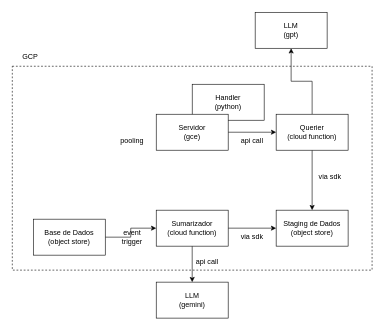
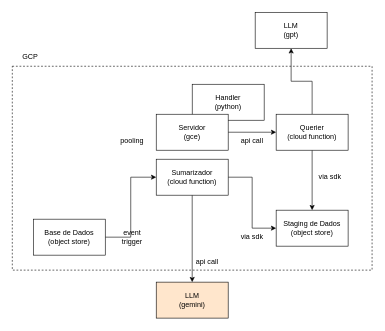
  <mxCell id="0" />
  <mxCell id="1" parent="0" />
  <mxCell id="2" value="" style="rounded=0;whiteSpace=wrap;html=1;fillColor=none;dashed=1;" parent="1" vertex="1"><mxGeometry x="20" y="110" width="600" height="340" as="geometry" /></mxCell>
  <mxCell id="3" style="edgeStyle=orthogonalEdgeStyle;rounded=0;orthogonalLoop=1;jettySize=auto;html=1;entryX=0;entryY=0.5;entryDx=0;entryDy=0;" parent="1" source="4" target="7" edge="1"><mxGeometry relative="1" as="geometry" /></mxCell>
  <mxCell id="4" value="Base de Dados&lt;div&gt;(object store)&lt;/div&gt;" style="rounded=0;whiteSpace=wrap;html=1;" parent="1" vertex="1"><mxGeometry x="55" y="365" width="120" height="60" as="geometry" /></mxCell>
  <mxCell id="5" style="edgeStyle=orthogonalEdgeStyle;rounded=0;orthogonalLoop=1;jettySize=auto;html=1;entryX=0.5;entryY=0;entryDx=0;entryDy=0;" parent="1" source="7" target="8" edge="1"><mxGeometry relative="1" as="geometry" /></mxCell>
  <mxCell id="6" style="edgeStyle=orthogonalEdgeStyle;rounded=0;orthogonalLoop=1;jettySize=auto;html=1;entryX=0;entryY=0.5;entryDx=0;entryDy=0;" parent="1" source="7" target="9" edge="1"><mxGeometry relative="1" as="geometry" /></mxCell>
- <mxCell id="7" value="Sumarizador&lt;div&gt;(cloud function)&lt;/div&gt;" style="rounded=0;whiteSpace=wrap;html=1;" parent="1" vertex="1"><mxGeometry x="260" y="350" width="120" height="60" as="geometry" /></mxCell>
- <mxCell id="8" value="LLM&lt;div&gt;(gemini)&lt;/div&gt;" style="rounded=0;whiteSpace=wrap;html=1;" parent="1" vertex="1"><mxGeometry x="260" y="470" width="120" height="60" as="geometry" /></mxCell>
+ <mxCell id="7" value="Sumarizador&lt;div&gt;(cloud function)&lt;/div&gt;" style="rounded=0;whiteSpace=wrap;html=1;" parent="1" vertex="1"><mxGeometry x="260" y="265" width="120" height="60" as="geometry" /></mxCell>
+ <mxCell id="8" value="LLM&lt;div&gt;(gemini)&lt;/div&gt;" style="rounded=0;whiteSpace=wrap;html=1;fillColor=#ffe6cc;" parent="1" vertex="1"><mxGeometry x="260" y="470" width="120" height="60" as="geometry" /></mxCell>
  <mxCell id="9" value="Staging de Dados&lt;div&gt;(object store)&lt;/div&gt;" style="rounded=0;whiteSpace=wrap;html=1;" parent="1" vertex="1"><mxGeometry x="460" y="350" width="120" height="60" as="geometry" /></mxCell>
  <mxCell id="10" value="Handler&lt;div&gt;(python)&lt;/div&gt;" style="rounded=0;whiteSpace=wrap;html=1;" parent="1" vertex="1"><mxGeometry x="320" y="140" width="120" height="60" as="geometry" /></mxCell>
  <mxCell id="11" style="edgeStyle=orthogonalEdgeStyle;rounded=0;orthogonalLoop=1;jettySize=auto;html=1;entryX=0;entryY=0.5;entryDx=0;entryDy=0;" parent="1" source="12" target="15" edge="1"><mxGeometry relative="1" as="geometry" /></mxCell>
  <mxCell id="12" value="Servidor&lt;div&gt;(gce)&lt;/div&gt;" style="rounded=0;whiteSpace=wrap;html=1;" parent="1" vertex="1"><mxGeometry x="260" y="190" width="120" height="60" as="geometry" /></mxCell>
  <mxCell id="13" style="edgeStyle=orthogonalEdgeStyle;rounded=0;orthogonalLoop=1;jettySize=auto;html=1;" parent="1" source="15" target="9" edge="1"><mxGeometry relative="1" as="geometry" /></mxCell>
  <mxCell id="14" style="edgeStyle=orthogonalEdgeStyle;rounded=0;orthogonalLoop=1;jettySize=auto;html=1;entryX=0.5;entryY=1;entryDx=0;entryDy=0;" edge="1" parent="1" source="15" target="23"><mxGeometry relative="1" as="geometry" /></mxCell>
  <mxCell id="15" value="Querier&lt;div&gt;(cloud function)&lt;/div&gt;" style="rounded=0;whiteSpace=wrap;html=1;" parent="1" vertex="1"><mxGeometry x="460" y="190" width="120" height="60" as="geometry" /></mxCell>
  <mxCell id="16" value="api call" style="text;html=1;align=center;verticalAlign=middle;whiteSpace=wrap;rounded=0;" parent="1" vertex="1"><mxGeometry x="315" y="421" width="60" height="30" as="geometry" /></mxCell>
  <mxCell id="17" value="event trigger" style="text;html=1;align=center;verticalAlign=middle;whiteSpace=wrap;rounded=0;" parent="1" vertex="1"><mxGeometry x="190" y="380" width="60" height="30" as="geometry" /></mxCell>
  <mxCell id="18" value="via sdk" style="text;html=1;align=center;verticalAlign=middle;whiteSpace=wrap;rounded=0;" parent="1" vertex="1"><mxGeometry x="390" y="380" width="60" height="30" as="geometry" /></mxCell>
  <mxCell id="19" value="via sdk" style="text;html=1;align=center;verticalAlign=middle;whiteSpace=wrap;rounded=0;" parent="1" vertex="1"><mxGeometry x="520" y="280" width="60" height="30" as="geometry" /></mxCell>
  <mxCell id="20" value="api call" style="text;html=1;align=center;verticalAlign=middle;whiteSpace=wrap;rounded=0;" parent="1" vertex="1"><mxGeometry x="390" y="220" width="60" height="30" as="geometry" /></mxCell>
  <mxCell id="21" value="pooling" style="text;html=1;align=center;verticalAlign=middle;whiteSpace=wrap;rounded=0;" parent="1" vertex="1"><mxGeometry x="190" y="220" width="60" height="30" as="geometry" /></mxCell>
  <mxCell id="22" value="GCP" style="text;html=1;align=center;verticalAlign=middle;whiteSpace=wrap;rounded=0;" parent="1" vertex="1"><mxGeometry x="20" y="80" width="60" height="30" as="geometry" /></mxCell>
  <mxCell id="23" value="LLM&lt;div&gt;(gpt)&lt;/div&gt;" style="rounded=0;whiteSpace=wrap;html=1;" vertex="1" parent="1"><mxGeometry x="425" y="20" width="120" height="60" as="geometry" /></mxCell>
